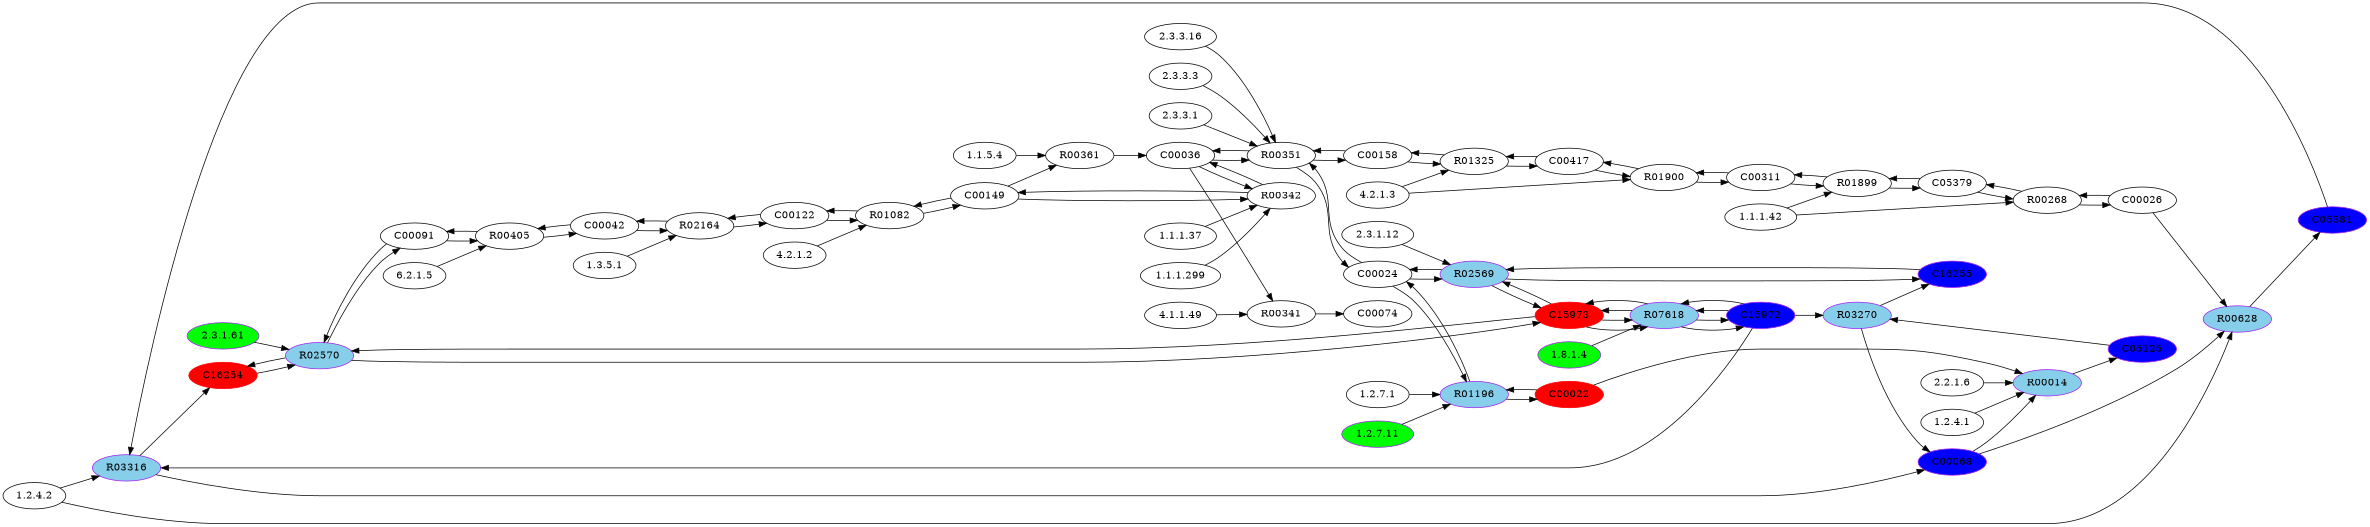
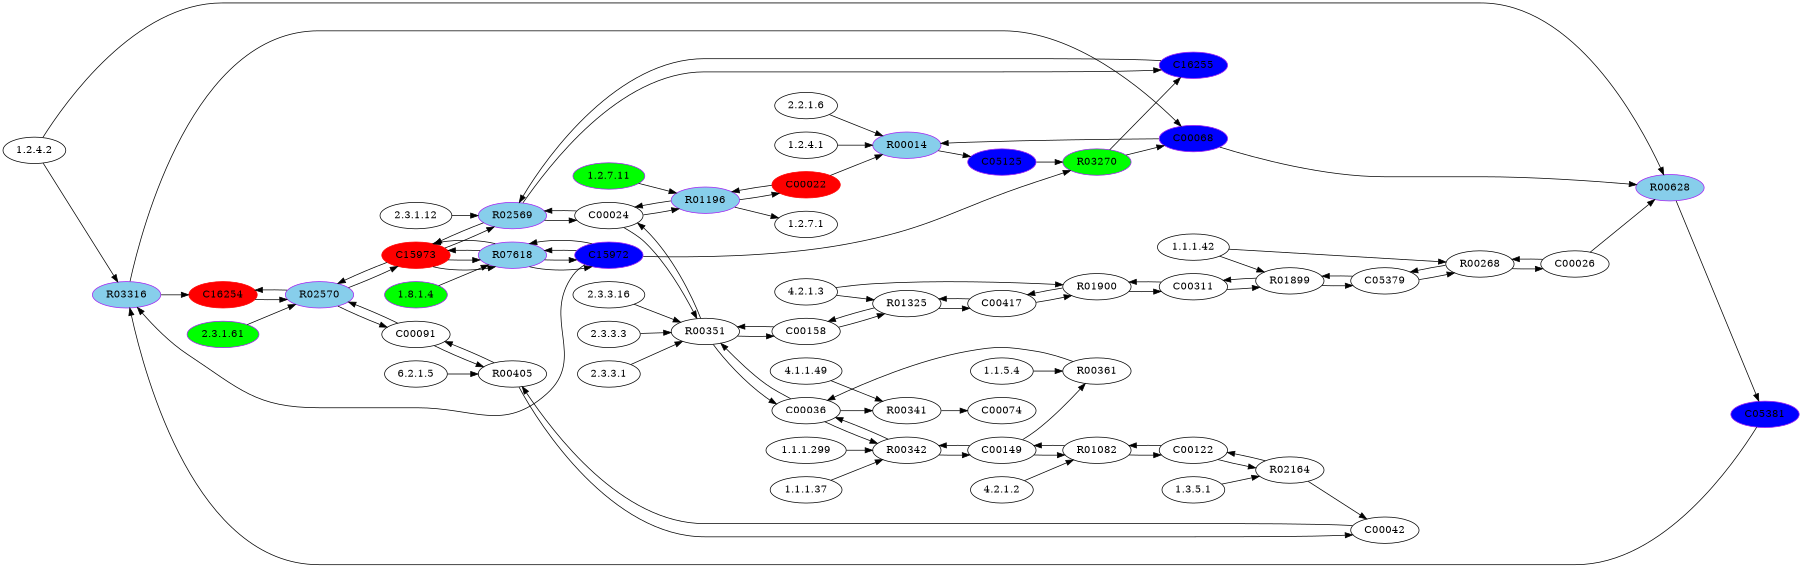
  digraph {
    rankdir=LR
    node [type=E]
    R03316 [color=purple fillcolor=skyblue style=filled type=R]
    "1.2.4.2"
    n3 [color=purple fillcolor=skyblue label=R00628 style=filled type=R]
    C16254 [color=red fillcolor=red style=filled type=C]
    C00068 [color=purple fillcolor=blue style=filled type=C]
    C05381 [color=purple fillcolor=blue style=filled type=C]
    R00341 [type=R]
    "4.1.1.49"
    C00074 [type=C]
    R02569 [color=purple fillcolor=skyblue style=filled type=R]
    "2.3.1.12"
    C00024 [type=C]
    C15973 [color=red fillcolor=red style=filled type=C]
    C16255 [color=purple fillcolor=blue style=filled type=C]
    "1.2.7.11" [color=purple fillcolor=green style=filled]
    R01196 [color=purple fillcolor=skyblue style=filled type=R]
    C00022 [color=red fillcolor=red style=filled type=C]
    R00014 [color=purple fillcolor=skyblue style=filled type=R]
    C05125 [color=purple fillcolor=blue style=filled type=C]
    R00361 [type=R]
    "1.1.5.4"
    C00036 [type=C]
    R00405 [type=R]
    "6.2.1.5"
    C00091 [type=C]
    C00042 [type=C]
    "2.3.1.61" [color=purple fillcolor=green style=filled]
    R02570 [color=purple fillcolor=skyblue style=filled type=R]
    R00342 [type=R]
    "1.1.1.299"
    C00149 [type=C]
    R01900 [type=R]
    "4.2.1.3"
    R01325 [type=R]
    C00417 [type=C]
    C00311 [type=C]
    C00158 [type=C]
    R00351 [type=R]
    "2.3.3.16"
    R01082 [type=R]
    "4.2.1.2"
    C00122 [type=C]
    "1.8.1.4" [color=purple fillcolor=green style=filled]
    R07618 [color=purple fillcolor=skyblue style=filled type=R]
    C15972 [color=purple fillcolor=blue style=filled type=C]
    "1.2.7.1"
    R02164 [type=R]
    "1.3.5.1"
    "2.2.1.6"
    "2.3.3.3"
    "1.1.1.37"
    "2.3.3.1"
    "1.2.4.1"
-   R03270 [color=purple fillcolor=skyblue style=filled type=R]
+   R03270 [color=purple fillcolor=green style=filled type=R]
    R00268 [type=R]
    "1.1.1.42"
    R01899 [type=R]
    C00026 [type=C]
    C05379 [type=C]
    R03316 -> C16254
    R03316 -> C00068
    "1.2.4.2" -> R03316
    "1.2.4.2" -> n3
    n3 -> C05381
    C16254 -> R02570
    C00068 -> n3
    C00068 -> R00014
    C05381 -> R03316
    R00341 -> C00074
    "4.1.1.49" -> R00341
    R02569 -> C00024
    R02569 -> C15973
    R02569 -> C16255
    "2.3.1.12" -> R02569
    C00024 -> R02569
    C00024 -> R01196
    C00024 -> R00351
    C15973 -> R02569
    C15973 -> R02570
    C15973 -> R07618
    C15973 -> R07618
    C16255 -> R02569
    "1.2.7.11" -> R01196
    R01196 -> C00024
    R01196 -> C00022
    C00022 -> R01196
    C00022 -> R00014
    R00014 -> C05125
    C05125 -> R03270
    R00361 -> C00036
    "1.1.5.4" -> R00361
    C00036 -> R00341
    C00036 -> R00342
    C00036 -> R00351
    R00405 -> C00091
    R00405 -> C00042
    "6.2.1.5" -> R00405
    C00091 -> R00405
    C00091 -> R02570
    C00042 -> R00405
-   C00042 -> R02164
    "2.3.1.61" -> R02570
    R02570 -> C16254
    R02570 -> C15973
    R02570 -> C00091
    R00342 -> C00036
    R00342 -> C00149
    "1.1.1.299" -> R00342
    C00149 -> R00361
    C00149 -> R00342
    C00149 -> R01082
    R01900 -> C00417
    R01900 -> C00311
    "4.2.1.3" -> R01900
    "4.2.1.3" -> R01325
    R01325 -> C00417
    R01325 -> C00158
    C00417 -> R01900
    C00417 -> R01325
    C00311 -> R01900
    C00311 -> R01899
    C00158 -> R01325
    C00158 -> R00351
    R00351 -> C00024
    R00351 -> C00036
    R00351 -> C00158
    "2.3.3.16" -> R00351
    R01082 -> C00149
    R01082 -> C00122
    "4.2.1.2" -> R01082
    C00122 -> R01082
    C00122 -> R02164
    "1.8.1.4" -> R07618
    R07618 -> C15973
    R07618 -> C15973
    R07618 -> C15972
    R07618 -> C15972
    C15972 -> R03316
    C15972 -> R07618
    C15972 -> R07618
    C15972 -> R03270
-   "1.2.7.1" -> R01196
+   R01196 -> "1.2.7.1"
    R02164 -> C00042
    R02164 -> C00122
    "1.3.5.1" -> R02164
    "2.2.1.6" -> R00014
    "2.3.3.3" -> R00351
    "1.1.1.37" -> R00342
    "2.3.3.1" -> R00351
    "1.2.4.1" -> R00014
    R03270 -> C00068
    R03270 -> C16255
    R00268 -> C00026
    R00268 -> C05379
    "1.1.1.42" -> R00268
    "1.1.1.42" -> R01899
    R01899 -> C00311
    R01899 -> C05379
    C00026 -> n3
    C00026 -> R00268
    C05379 -> R00268
    C05379 -> R01899
  }
